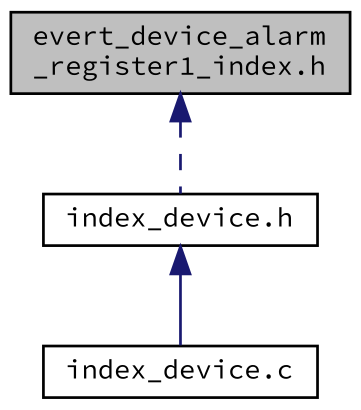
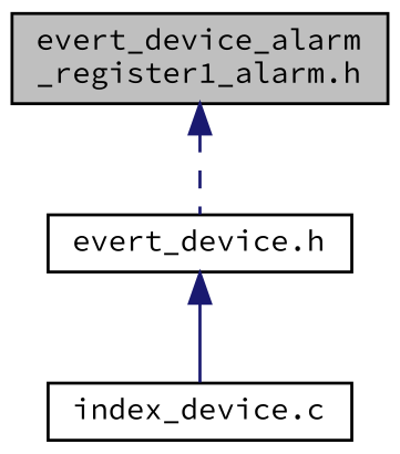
  digraph {
    fontname="Source Code Pro"
    node [color=black fillcolor=white fontname="Source Code Pro" fontsize=10 shape=record style=filled]
    edge [color=midnightblue dir=back fontname="Source Code Pro" fontsize=10 labelfontname=Helvetica labelfontsize=10]
-   n1 [fillcolor=grey75 fontcolor=black height=0.2 label="evert_device_alarm\l_register1_index.h" width=0.4]
-   n2 [height=0.2 label="index_device.h" width=0.4]
+   n1 [fillcolor=grey75 fontcolor=black height=0.2 label="evert_device_alarm\l_register1_alarm.h" width=0.4]
+   n2 [height=0.2 label="evert_device.h" width=0.4]
    n3 [height=0.2 label="index_device.c" width=0.4]
    n1 -> n2 [style=dashed]
    n2 -> n3 [style=solid]
  }
